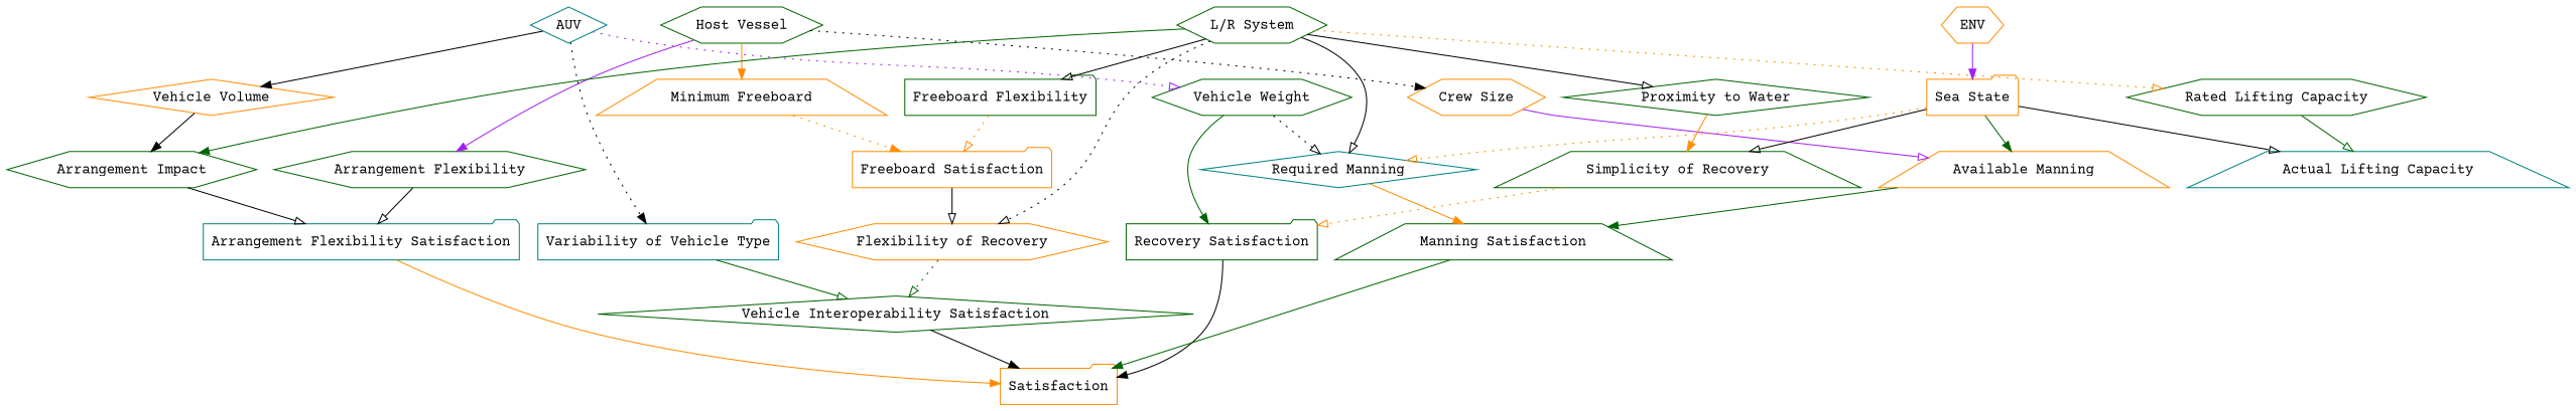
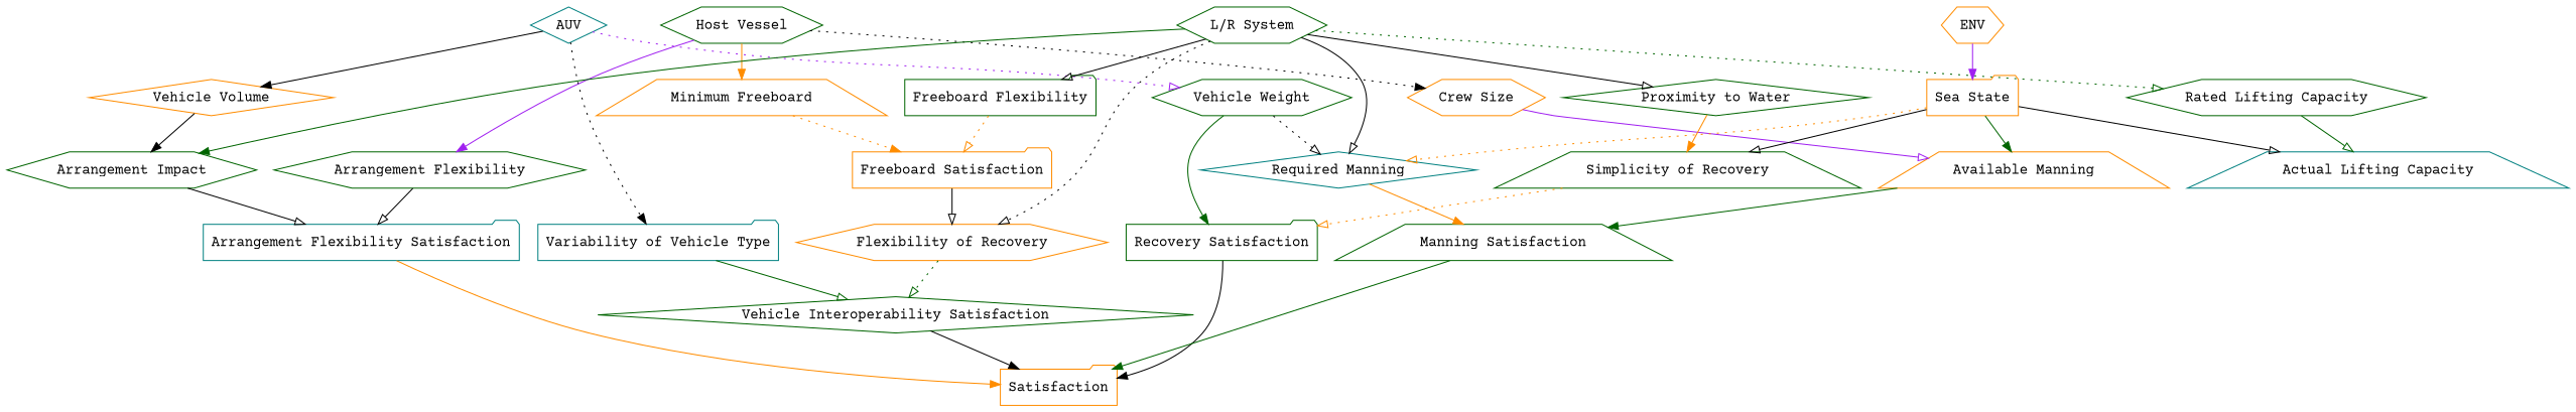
  digraph {
    fontname="Courier Prime"
    node [color=darkgreen fontname="Courier Prime" shape=hexagon]
    edge [arrowhead=onormal color=black fontname="Courier Prime" style=solid]
    n1 [label="Host Vessel"]
    n2 [color=darkorange label="Minimum Freeboard" shape=trapezium]
    n3 [color=darkorange label="Crew Size"]
    n4 [label="Arrangement Flexibility"]
    n5 [color=darkorange label="Freeboard Satisfaction" shape=folder]
    n6 [color=darkorange label="Available Manning" shape=trapezium]
    n7 [color=teal label="Arrangement Flexibility Satisfaction" shape=folder]
    n8 [color=teal label=AUV shape=diamond]
    n9 [color=darkorange label="Vehicle Volume" shape=diamond]
    n10 [label="Vehicle Weight"]
    n11 [color=teal label="Variability of Vehicle Type" shape=folder]
    n12 [label="Arrangement Impact"]
    n13 [color=teal label="Required Manning" shape=diamond]
    n14 [label="Recovery Satisfaction" shape=folder]
    n15 [label="Vehicle Interoperability Satisfaction" shape=diamond]
    n16 [label="L/R System"]
    n17 [label="Freeboard Flexibility" shape=folder]
    n18 [label="Proximity to Water" shape=diamond]
    n19 [label="Rated Lifting Capacity"]
    n20 [color=darkorange label="Flexibility of Recovery"]
    n21 [label="Manning Satisfaction" shape=trapezium]
    n22 [label="Simplicity of Recovery" shape=trapezium]
    n23 [color=teal label="Actual Lifting Capacity" shape=trapezium]
    n24 [color=darkorange label=ENV]
    n25 [color=darkorange label="Sea State" shape=folder]
    n26 [color=darkorange label=Satisfaction shape=folder]
    n1 -> n2 [arrowhead=normal color=darkorange]
    n1 -> n3 [arrowhead=normal style=dotted]
    n1 -> n4 [arrowhead=normal color=purple]
    n2 -> n5 [arrowhead=normal color=darkorange style=dotted]
    n3 -> n6 [color=purple]
    n4 -> n7
    n5 -> n20
    n6 -> n21 [arrowhead=normal color=darkgreen]
    n7 -> n26 [arrowhead=normal color=darkorange]
    n8 -> n9 [arrowhead=normal]
    n8 -> n10 [color=purple style=dotted]
    n8 -> n11 [arrowhead=normal style=dotted]
    n9 -> n12 [arrowhead=normal]
    n10 -> n13 [style=dotted]
    n10 -> n14 [arrowhead=normal color=darkgreen]
    n11 -> n15 [color=darkgreen]
    n12 -> n7
    n13 -> n21 [arrowhead=normal color=darkorange]
    n14 -> n26 [arrowhead=normal]
    n15 -> n26 [arrowhead=normal]
    n16 -> n12 [arrowhead=normal color=darkgreen]
    n16 -> n13
    n16 -> n17
    n16 -> n18
-   n16 -> n19 [color=darkorange style=dotted]
+   n16 -> n19 [color=darkgreen style=dotted]
    n16 -> n20 [style=dotted]
    n17 -> n5 [color=darkorange style=dotted]
    n18 -> n22 [arrowhead=normal color=darkorange]
    n19 -> n23 [color=darkgreen]
    n20 -> n15 [color=darkgreen style=dotted]
    n21 -> n26 [arrowhead=normal color=darkgreen]
    n22 -> n14 [color=darkorange style=dotted]
    n24 -> n25 [arrowhead=normal color=purple]
    n25 -> n6 [arrowhead=normal color=darkgreen]
    n25 -> n13 [color=darkorange style=dotted]
    n25 -> n22
    n25 -> n23
  }
